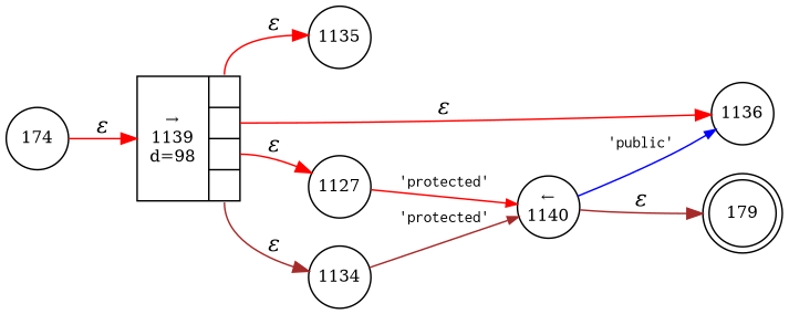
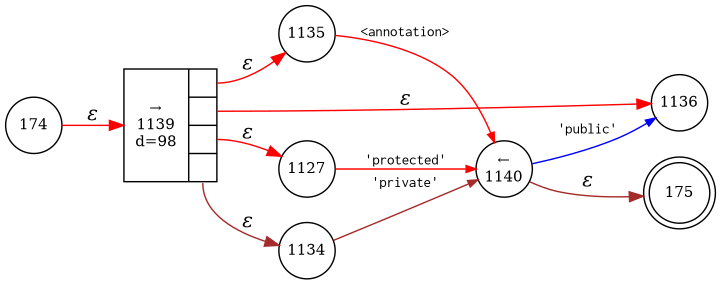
  digraph {
    rankdir=LR
    node [fixedsize=true fontsize=11 shape=circle peripheries=1]
    edge [color=red fontname="Times-Italic"]
-   n1 [label=179 shape=doublecircle width=.6 peripheries=""]
+   n1 [label=175 shape=doublecircle width=.6 peripheries=""]
    n2 [label=1136 width=.55]
    n3 [label="&larr;\n1140" width=.55]
    n4 [label=1127 width=.55]
    n5 [label=1134 width=.55]
    n6 [fixedsize=false label="{&rarr;\n1139\nd=98|{<p0>|<p1>|<p2>|<p3>}}" shape=record]
    n7 [label=1135 width=.55]
    n8 [label=174 width=.55]
    n3 -> n1 [color=brown label="&epsilon;"]
    n3 -> n2 [arrowhead=normal arrowsize=.7 color=blue fontname=Courier fontsize=11 label="'public'"]
    n4 -> n3 [arrowhead=normal arrowsize=.7 fontname=Courier fontsize=11 label="'protected'"]
-   n5 -> n3 [arrowhead=normal arrowsize=.7 color=brown fontname=Courier fontsize=11 label="'protected'"]
+   n5 -> n3 [arrowhead=normal arrowsize=.7 color=brown fontname=Courier fontsize=11 label="'private'"]
    n6 -> n2 [label="&epsilon;" tailport=p1]
    n6 -> n4 [label="&epsilon;" tailport=p2]
    n6 -> n5 [color=brown label="&epsilon;" tailport=p3]
    n6 -> n7 [label="&epsilon;" tailport=p0]
+   n7 -> n3 [arrowhead=normal arrowsize=.7 fontname=Courier fontsize=11 label="<annotation>"]
    n8 -> n6 [label="&epsilon;"]
  }
